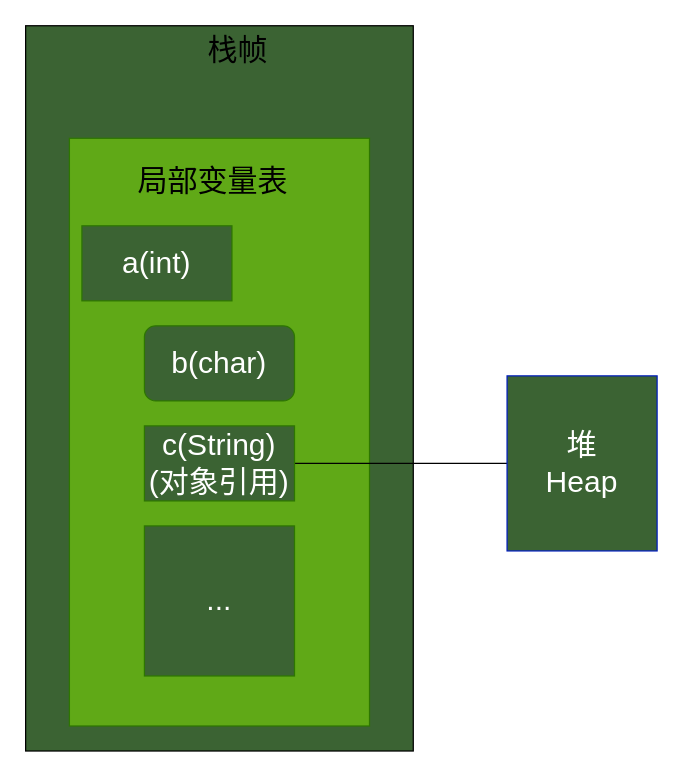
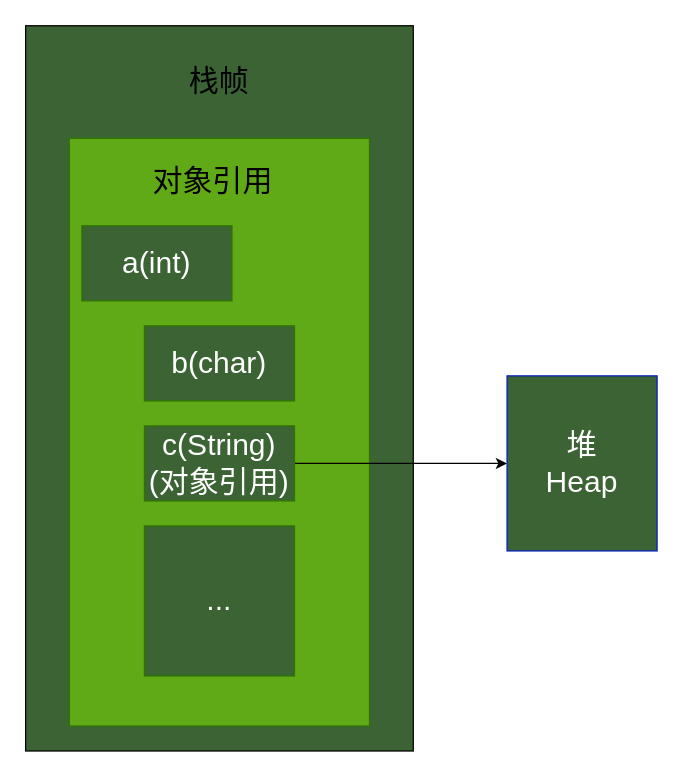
  <mxCell id="0" />
  <mxCell id="1" parent="0" />
  <mxCell id="2" value="" style="rounded=0;whiteSpace=wrap;html=1;fontSize=24;fillColor=#3B6333;" vertex="1" parent="1"><mxGeometry x="20" y="20" width="310" height="580" as="geometry" /></mxCell>
  <mxCell id="3" value="" style="rounded=0;whiteSpace=wrap;html=1;fillColor=#60a917;fontColor=#ffffff;strokeColor=#2D7600;" vertex="1" parent="1"><mxGeometry x="55" y="110" width="240" height="470" as="geometry" /></mxCell>
- <mxCell id="4" value="局部变量表" style="text;html=1;strokeColor=none;fillColor=none;align=center;verticalAlign=middle;whiteSpace=wrap;rounded=0;fontSize=24;" vertex="1" parent="1"><mxGeometry x="105" y="130" width="130" height="30" as="geometry" /></mxCell>
+ <mxCell id="4" value="对象引用" style="text;html=1;strokeColor=none;fillColor=none;align=center;verticalAlign=middle;whiteSpace=wrap;rounded=0;fontSize=24;" vertex="1" parent="1"><mxGeometry x="105" y="130" width="130" height="30" as="geometry" /></mxCell>
  <mxCell id="5" value="a(int)" style="rounded=0;whiteSpace=wrap;html=1;fontSize=24;fillColor=#3B6333;fontColor=#ffffff;strokeColor=#2D7600;" vertex="1" parent="1"><mxGeometry x="65" y="180" width="120" height="60" as="geometry" /></mxCell>
- <mxCell id="6" value="b(char)" style="whiteSpace=wrap;html=1;fontSize=24;fillColor=#3B6333;fontColor=#ffffff;strokeColor=#2D7600;rounded=1;" vertex="1" parent="1"><mxGeometry x="115" y="260" width="120" height="60" as="geometry" /></mxCell>
- <mxCell id="7" style="edgeStyle=none;html=1;entryX=0;entryY=0.5;entryDx=0;entryDy=0;fontSize=24;endArrow=none;" edge="1" parent="1" source="8" target="10"><mxGeometry relative="1" as="geometry" /></mxCell>
+ <mxCell id="6" value="b(char)" style="rounded=0;whiteSpace=wrap;html=1;fontSize=24;fillColor=#3B6333;fontColor=#ffffff;strokeColor=#2D7600;" vertex="1" parent="1"><mxGeometry x="115" y="260" width="120" height="60" as="geometry" /></mxCell>
+ <mxCell id="7" style="edgeStyle=none;html=1;entryX=0;entryY=0.5;entryDx=0;entryDy=0;fontSize=24;" edge="1" parent="1" source="8" target="10"><mxGeometry relative="1" as="geometry" /></mxCell>
  <mxCell id="8" value="c(String)&lt;br&gt;(对象引用)" style="rounded=0;whiteSpace=wrap;html=1;fontSize=24;fillColor=#3B6333;fontColor=#ffffff;strokeColor=#2D7600;" vertex="1" parent="1"><mxGeometry x="115" y="340" width="120" height="60" as="geometry" /></mxCell>
  <mxCell id="9" value="..." style="rounded=0;whiteSpace=wrap;html=1;fontSize=24;fillColor=#3B6333;fontColor=#ffffff;strokeColor=#2D7600;" vertex="1" parent="1"><mxGeometry x="115" y="420" width="120" height="120" as="geometry" /></mxCell>
  <mxCell id="10" value="堆&lt;br&gt;Heap" style="rounded=0;whiteSpace=wrap;html=1;fontSize=24;fillColor=#3b6333;fontColor=#ffffff;strokeColor=#001DBC;" vertex="1" parent="1"><mxGeometry x="405" y="300" width="120" height="140" as="geometry" /></mxCell>
- <mxCell id="11" value="栈帧" style="text;html=1;strokeColor=none;fillColor=none;align=center;verticalAlign=middle;whiteSpace=wrap;rounded=0;fontSize=24;" vertex="1" parent="1"><mxGeometry x="160" y="25" width="60" height="30" as="geometry" /></mxCell>
+ <mxCell id="11" value="栈帧" style="text;html=1;strokeColor=none;fillColor=none;align=center;verticalAlign=middle;whiteSpace=wrap;rounded=0;fontSize=24;" vertex="1" parent="1"><mxGeometry x="145" y="50" width="60" height="30" as="geometry" /></mxCell>
